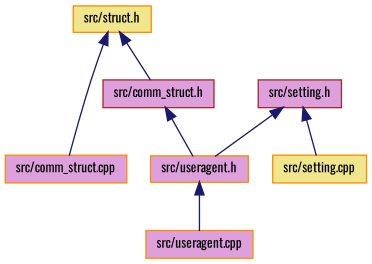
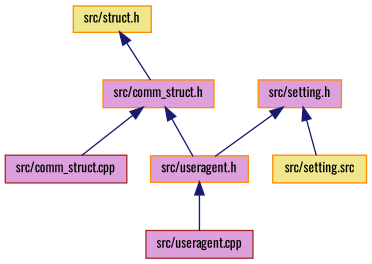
  digraph {
    fontname=Oswald
    node [color=darkorange fillcolor=plum fontname=Oswald fontsize=10 shape=record style=filled]
    edge [color=midnightblue dir=back fontname=Oswald fontsize=10 labelfontname=FreeSans labelfontsize=10 style=solid]
    n1 [fillcolor=khaki fontcolor=black height=0.2 label="src/struct.h" width=0.4]
-   n2 [color=brown height=0.2 label="src/comm_struct.h" width=0.4]
-   n3 [height=0.2 label="src/comm_struct.cpp" width=0.4]
+   n2 [height=0.2 label="src/comm_struct.h" width=0.4]
+   n3 [color=brown height=0.2 label="src/comm_struct.cpp" width=0.4]
    n4 [height=0.2 label="src/useragent.h" width=0.4]
-   n5 [height=0.2 label="src/useragent.cpp" width=0.4]
-   n6 [color=brown height=0.2 label="src/setting.h" width=0.4]
-   n7 [fillcolor=khaki height=0.2 label="src/setting.cpp" width=0.4]
+   n5 [color=brown height=0.2 label="src/useragent.cpp" width=0.4]
+   n6 [height=0.2 label="src/setting.h" width=0.4]
+   n7 [fillcolor=khaki height=0.2 label="src/setting.src" width=0.4]
    n1 -> n2
-   n1 -> n3
+   n2 -> n3
    n2 -> n4
    n4 -> n5
    n6 -> n4
    n6 -> n7
  }
